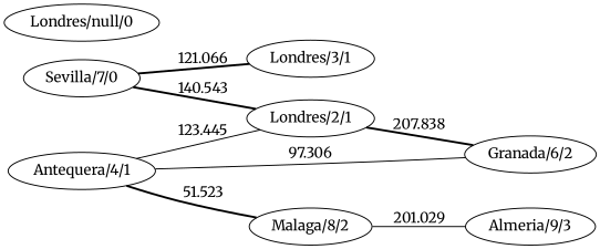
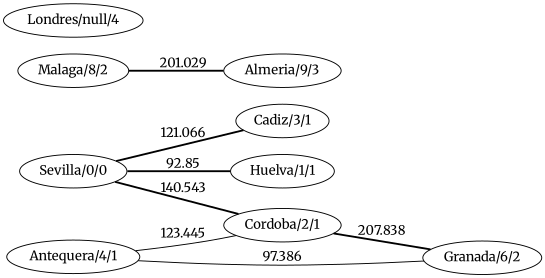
  strict graph {
    fontname=Merriweather
    rankdir=LR
    node [fontname=Merriweather]
    edge [fontname=Merriweather style=bold]
-   n1 [label="Sevilla/7/0"]
-   n2 [label="Londres/3/1"]
-   n4 [label="Londres/2/1"]
+   n1 [label="Sevilla/0/0"]
+   n2 [label="Cadiz/3/1"]
+   n3 [label="Huelva/1/1"]
+   n4 [label="Cordoba/2/1"]
    n5 [label="Granada/6/2"]
    n6 [label="Antequera/4/1"]
    n7 [label="Malaga/8/2"]
    n8 [label="Almeria/9/3"]
-   n9 [label="Londres/null/0"]
+   n9 [label="Londres/null/4"]
    n1 -- n2 [label=121.066]
+   n1 -- n3 [label=92.85]
    n1 -- n4 [label=140.543]
    n4 -- n5 [label=207.838]
    n6 -- n4 [label=123.445 style=""]
-   n6 -- n5 [label=97.306 style=""]
-   n6 -- n7 [label=51.523]
-   n7 -- n8 [label=201.029 style=""]
+   n6 -- n5 [label=97.386 style=""]
+   n7 -- n8 [label=201.029]
  }
